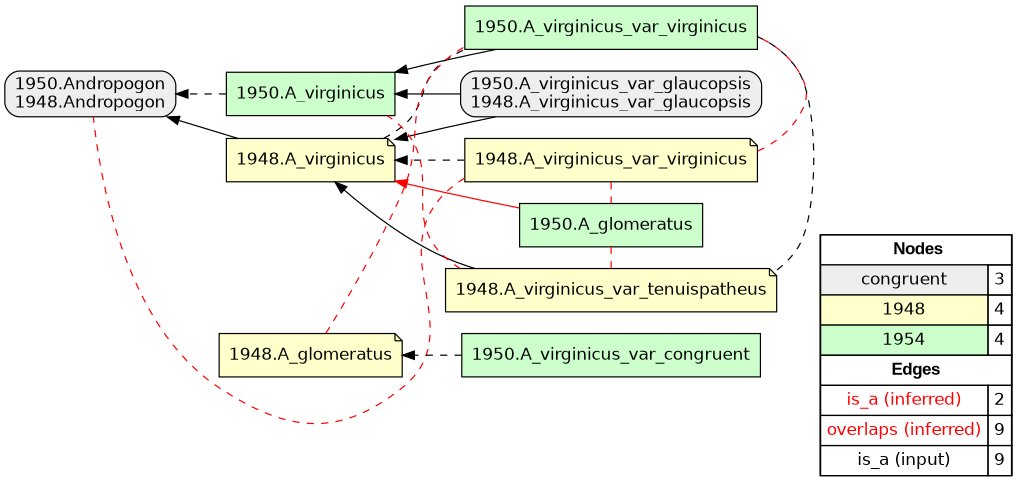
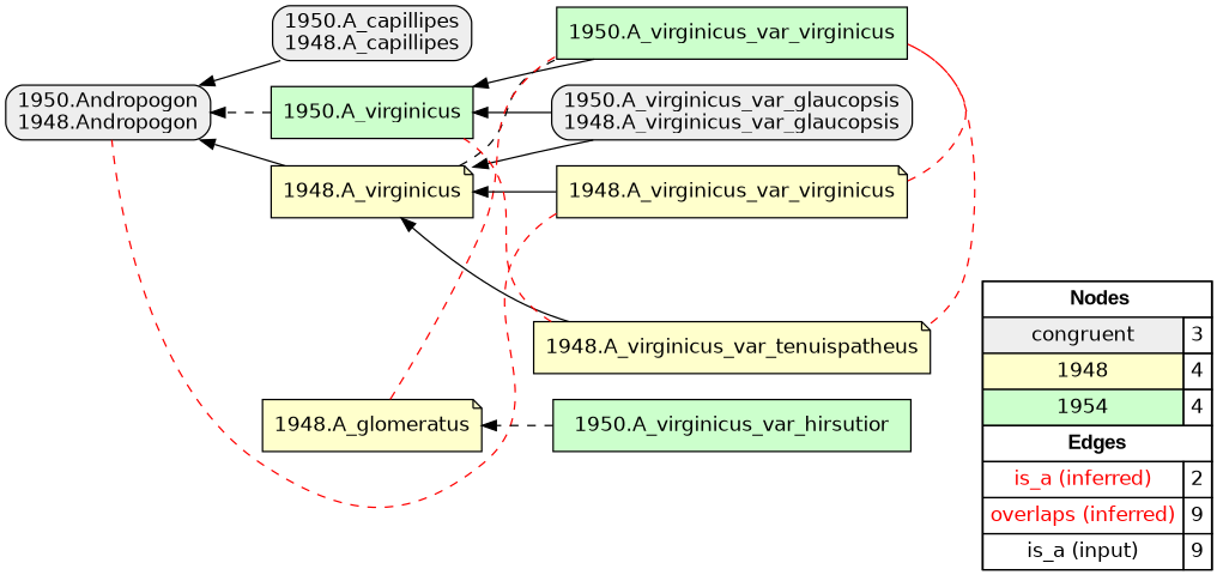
  digraph {
    rankdir=RL
    node [fillcolor="#FFFFCC" fontname=helvetica shape=box style=filled]
    edge [arrowhead=normal color="#000000" constraint=true penwidth=1 style=dashed]
    n1 [fillcolor=white label=<   <TABLE BORDER="0" CELLBORDER="1" CELLSPACING="0" CELLPADDING="4">  <TR> <TD COLSPAN="2"><font face="Arial Black"> Nodes</font></TD> </TR>  <TR>   <TD bgcolor="#EEEEEE" fontname="helvetica">congruent</TD>   <TD>3</TD>   </TR>  <TR>   <TD bgcolor="#FFFFCC" fontname="helvetica">1948</TD>   <TD>4</TD>   </TR>  <TR>   <TD bgcolor="#CCFFCC" fontname="helvetica">1954</TD>   <TD>4</TD>   </TR>  <TR> <TD COLSPAN="2"><font face = "Arial Black"> Edges </font></TD> </TR>  <TR>   <TD><font color ="#FF0000">is_a (inferred)</font></TD><TD>2</TD> </TR> <TR>   <TD><font color ="#FF0000">overlaps (inferred)</font></TD><TD>9</TD> </TR> <TR>   <TD><font color ="#000000">is_a (input)</font></TD><TD>9</TD> </TR> </TABLE>   > margin=0]
+   "1950.A_capillipes\n1948.A_capillipes" [fillcolor="#EEEEEE" style="filled,rounded"]
    "1950.Andropogon\n1948.Andropogon" [fillcolor="#EEEEEE" style="filled,rounded"]
    "1950.A_virginicus_var_glaucopsis\n1948.A_virginicus_var_glaucopsis" [fillcolor="#EEEEEE" style="filled,rounded"]
    "1948.A_virginicus" [shape=note]
    "1950.A_virginicus" [fillcolor="#CCFFCC"]
    "1950.A_virginicus_var_virginicus" [fillcolor="#CCFFCC"]
    "1948.A_glomeratus" [shape=note]
    "1948.A_virginicus_var_virginicus" [shape=note]
-   "1950.A_glomeratus" [fillcolor="#CCFFCC"]
    "1948.A_virginicus_var_tenuispatheus" [shape=note]
-   "1950.A_virginicus_var_hirsutior" [fillcolor="#CCFFCC" label="1950.A_virginicus_var_congruent"]
+   "1950.A_virginicus_var_hirsutior" [fillcolor="#CCFFCC"]
    subgraph sub_1 {
      rank=source
      n1
    }
+   "1950.A_capillipes\n1948.A_capillipes" -> "1950.Andropogon\n1948.Andropogon" [style=solid]
    "1950.A_virginicus_var_glaucopsis\n1948.A_virginicus_var_glaucopsis" -> "1948.A_virginicus" [style=solid]
    "1950.A_virginicus_var_glaucopsis\n1948.A_virginicus_var_glaucopsis" -> "1950.A_virginicus" [style=solid]
    "1948.A_virginicus" -> "1950.Andropogon\n1948.Andropogon" [style=solid]
    "1948.A_virginicus" -> "1950.A_virginicus_var_virginicus" [arrowhead=none constraint=false]
    "1950.A_virginicus" -> "1950.Andropogon\n1948.Andropogon"
    "1950.A_virginicus_var_virginicus" -> "1950.A_virginicus" [style=solid]
    "1948.A_glomeratus" -> "1950.A_virginicus_var_virginicus" [arrowhead=none color="#FF0000" constraint=false]
    "1948.A_virginicus_var_virginicus" -> "1950.Andropogon\n1948.Andropogon" [arrowhead=none color="#FF0000" constraint=false]
-   "1948.A_virginicus_var_virginicus" -> "1948.A_virginicus"
+   "1948.A_virginicus_var_virginicus" -> "1948.A_virginicus" [style=solid]
    "1948.A_virginicus_var_virginicus" -> "1950.A_virginicus_var_virginicus" [arrowhead=none color="#FF0000" constraint=false]
-   "1948.A_virginicus_var_virginicus" -> "1950.A_glomeratus" [arrowhead=none color="#FF0000" constraint=false]
-   "1950.A_glomeratus" -> "1948.A_virginicus" [color="#FF0000" style=solid]
    "1948.A_virginicus_var_tenuispatheus" -> "1948.A_virginicus" [style=solid]
    "1948.A_virginicus_var_tenuispatheus" -> "1950.A_virginicus" [arrowhead=none color="#FF0000" constraint=false]
-   "1948.A_virginicus_var_tenuispatheus" -> "1950.A_virginicus_var_virginicus" [arrowhead=none constraint=false]
-   "1948.A_virginicus_var_tenuispatheus" -> "1950.A_glomeratus" [arrowhead=none color="#FF0000" constraint=false]
+   "1948.A_virginicus_var_tenuispatheus" -> "1950.A_virginicus_var_virginicus" [arrowhead=none color="#FF0000" constraint=false]
    "1950.A_virginicus_var_hirsutior" -> "1948.A_glomeratus"
  }
